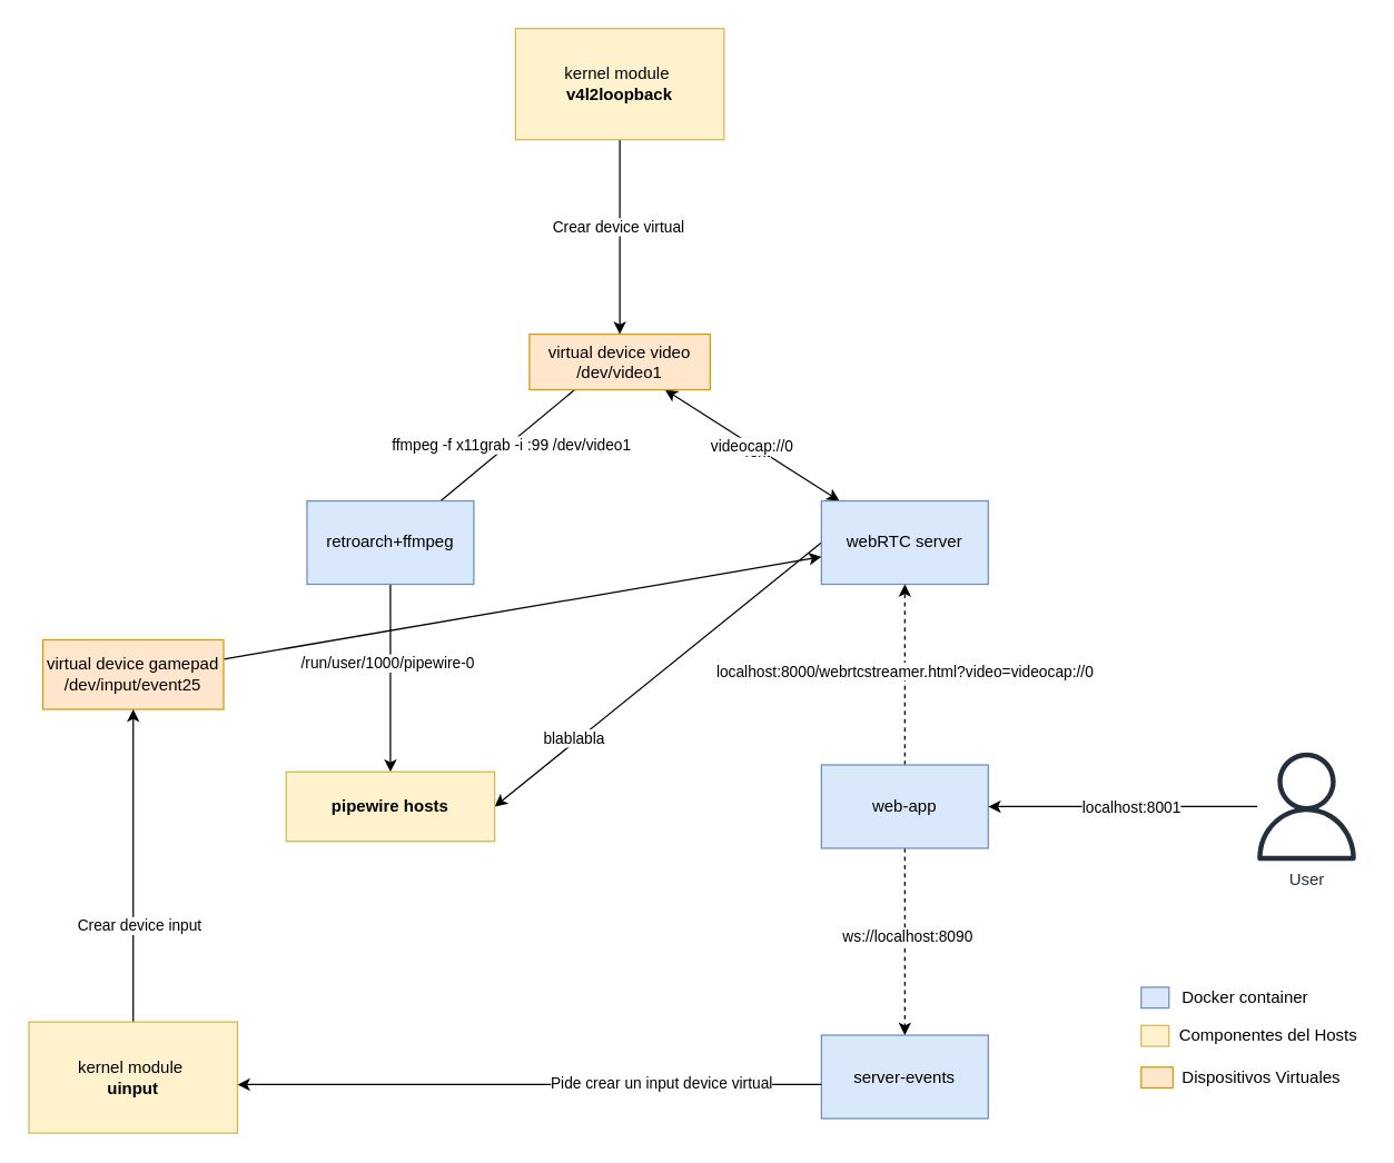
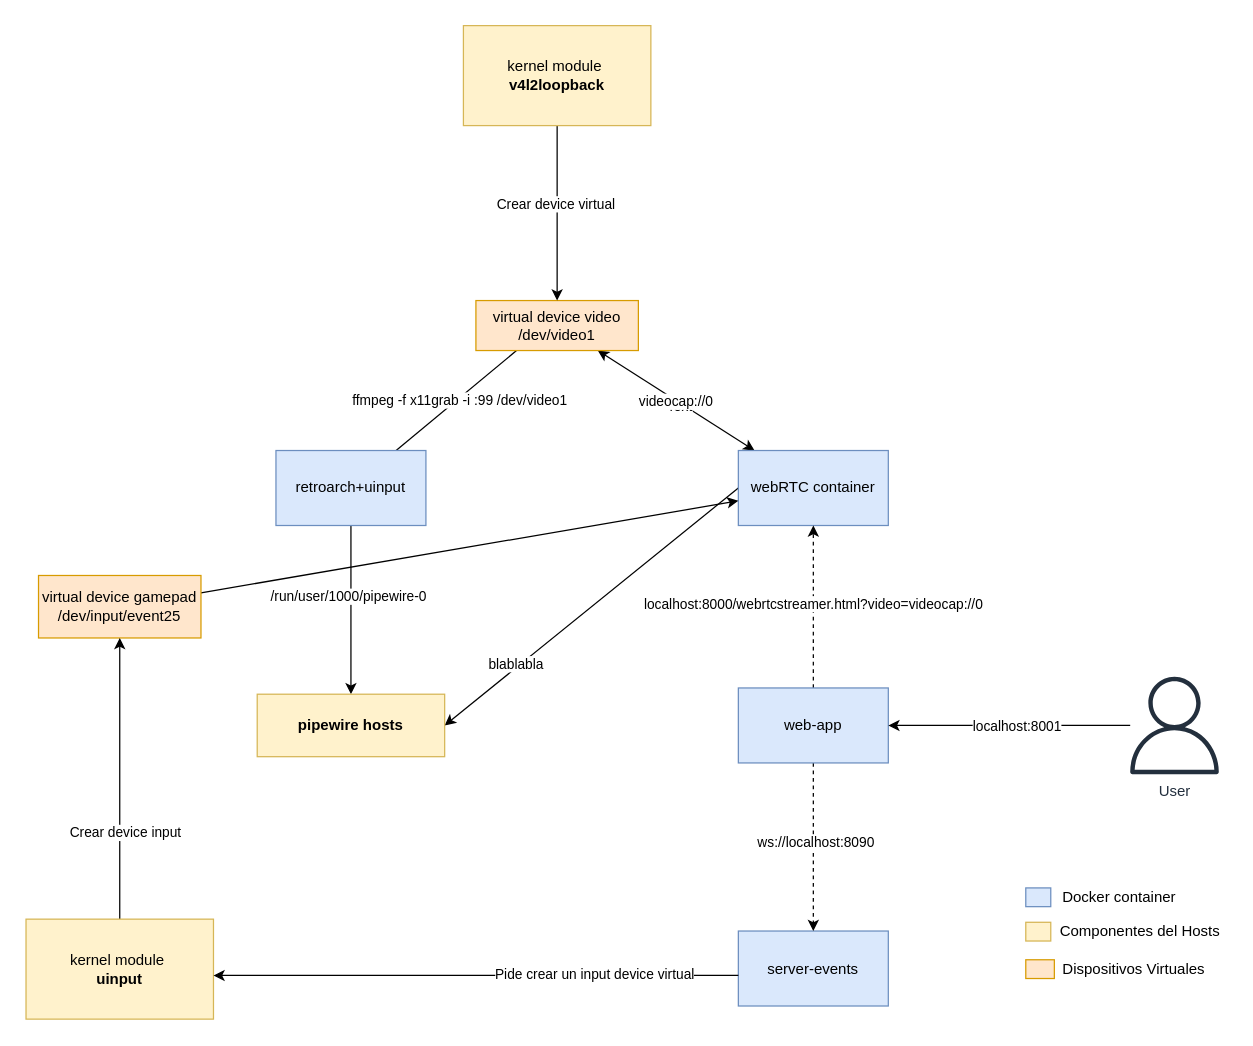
  <mxCell id="0" />
  <mxCell id="1" parent="0" />
  <mxCell id="2" style="rounded=0;orthogonalLoop=1;jettySize=auto;html=1;entryX=0.25;entryY=1;entryDx=0;entryDy=0;endArrow=none;" edge="1" parent="1" source="6" target="19"><mxGeometry relative="1" as="geometry" /></mxCell>
  <mxCell id="3" value="ffmpeg -f x11grab -i :99 /dev/video1" style="edgeLabel;html=1;align=center;verticalAlign=middle;resizable=0;points=[];" vertex="1" connectable="0" parent="2"><mxGeometry x="0.02" y="-1" relative="1" as="geometry"><mxPoint as="offset" /></mxGeometry></mxCell>
  <mxCell id="4" style="edgeStyle=orthogonalEdgeStyle;rounded=0;orthogonalLoop=1;jettySize=auto;html=1;entryX=0.5;entryY=0;entryDx=0;entryDy=0;" edge="1" parent="1" source="6" target="33"><mxGeometry relative="1" as="geometry" /></mxCell>
  <mxCell id="5" value="/run/user/1000/pipewire-0" style="edgeLabel;html=1;align=center;verticalAlign=middle;resizable=0;points=[];" vertex="1" connectable="0" parent="4"><mxGeometry x="-0.174" y="-3" relative="1" as="geometry"><mxPoint as="offset" /></mxGeometry></mxCell>
- <mxCell id="6" value="retroarch+ffmpeg" style="rounded=0;whiteSpace=wrap;html=1;fillColor=#dae8fc;strokeColor=#6c8ebf;" vertex="1" parent="1"><mxGeometry x="220" y="360" width="120" height="60" as="geometry" /></mxCell>
+ <mxCell id="6" value="retroarch+uinput" style="rounded=0;whiteSpace=wrap;html=1;fillColor=#dae8fc;strokeColor=#6c8ebf;" vertex="1" parent="1"><mxGeometry x="220" y="360" width="120" height="60" as="geometry" /></mxCell>
  <mxCell id="7" style="rounded=0;orthogonalLoop=1;jettySize=auto;html=1;entryX=0.75;entryY=1;entryDx=0;entryDy=0;startArrow=classic;startFill=1;" edge="1" parent="1" source="12" target="19"><mxGeometry relative="1" as="geometry" /></mxCell>
  <mxCell id="8" value="Text" style="edgeLabel;html=1;align=center;verticalAlign=middle;resizable=0;points=[];" vertex="1" connectable="0" parent="7"><mxGeometry x="-0.054" y="3" relative="1" as="geometry"><mxPoint as="offset" /></mxGeometry></mxCell>
  <mxCell id="9" value="videocap://0" style="edgeLabel;html=1;align=center;verticalAlign=middle;resizable=0;points=[];" vertex="1" connectable="0" parent="7"><mxGeometry x="0.005" y="1" relative="1" as="geometry"><mxPoint as="offset" /></mxGeometry></mxCell>
  <mxCell id="10" style="rounded=0;orthogonalLoop=1;jettySize=auto;html=1;exitX=0;exitY=0.5;exitDx=0;exitDy=0;entryX=1;entryY=0.5;entryDx=0;entryDy=0;" edge="1" parent="1" source="12" target="33"><mxGeometry relative="1" as="geometry" /></mxCell>
  <mxCell id="11" value="blablabla" style="edgeLabel;html=1;align=center;verticalAlign=middle;resizable=0;points=[];" vertex="1" connectable="0" parent="10"><mxGeometry x="0.506" y="-2" relative="1" as="geometry"><mxPoint y="-1" as="offset" /></mxGeometry></mxCell>
- <mxCell id="12" value="webRTC server" style="rounded=0;whiteSpace=wrap;html=1;fillColor=#dae8fc;strokeColor=#6c8ebf;" vertex="1" parent="1"><mxGeometry x="590" y="360" width="120" height="60" as="geometry" /></mxCell>
+ <mxCell id="12" value="webRTC container" style="rounded=0;whiteSpace=wrap;html=1;fillColor=#dae8fc;strokeColor=#6c8ebf;" vertex="1" parent="1"><mxGeometry x="590" y="360" width="120" height="60" as="geometry" /></mxCell>
  <mxCell id="13" value="server-events" style="rounded=0;whiteSpace=wrap;html=1;fillColor=#dae8fc;strokeColor=#6c8ebf;" vertex="1" parent="1"><mxGeometry x="590" y="744.5" width="120" height="60" as="geometry" /></mxCell>
  <mxCell id="14" style="rounded=0;orthogonalLoop=1;jettySize=auto;html=1;dashed=1;" edge="1" parent="1" source="18" target="13"><mxGeometry relative="1" as="geometry" /></mxCell>
  <mxCell id="15" value="ws://localhost:8090" style="edgeLabel;html=1;align=center;verticalAlign=middle;resizable=0;points=[];" vertex="1" connectable="0" parent="14"><mxGeometry x="-0.058" y="1" relative="1" as="geometry"><mxPoint as="offset" /></mxGeometry></mxCell>
  <mxCell id="16" style="edgeStyle=orthogonalEdgeStyle;rounded=0;orthogonalLoop=1;jettySize=auto;html=1;dashed=1;" edge="1" parent="1" source="18" target="12"><mxGeometry relative="1" as="geometry" /></mxCell>
  <mxCell id="17" value="localhost:8000/webrtcstreamer.html?video=videocap://0" style="edgeLabel;html=1;align=center;verticalAlign=middle;resizable=0;points=[];" vertex="1" connectable="0" parent="16"><mxGeometry x="0.048" y="1" relative="1" as="geometry"><mxPoint as="offset" /></mxGeometry></mxCell>
  <mxCell id="18" value="web-app" style="rounded=0;whiteSpace=wrap;html=1;fillColor=#dae8fc;strokeColor=#6c8ebf;" vertex="1" parent="1"><mxGeometry x="590" y="550" width="120" height="60" as="geometry" /></mxCell>
  <mxCell id="19" value="virtual device video&lt;div&gt;/dev/video1&lt;/div&gt;" style="rounded=0;whiteSpace=wrap;html=1;verticalAlign=top;fillColor=#ffe6cc;strokeColor=#d79b00;" vertex="1" parent="1"><mxGeometry x="380" y="240" width="130" height="40" as="geometry" /></mxCell>
  <mxCell id="20" style="rounded=0;orthogonalLoop=1;jettySize=auto;html=1;" edge="1" parent="1" source="21" target="12"><mxGeometry relative="1" as="geometry" /></mxCell>
  <mxCell id="21" value="virtual device gamepad&lt;div&gt;/dev/input/event25&lt;/div&gt;" style="rounded=0;whiteSpace=wrap;html=1;fillColor=#ffe6cc;strokeColor=#d79b00;" vertex="1" parent="1"><mxGeometry x="30" y="460" width="130" height="50" as="geometry" /></mxCell>
  <mxCell id="22" style="edgeStyle=orthogonalEdgeStyle;rounded=0;orthogonalLoop=1;jettySize=auto;html=1;" edge="1" parent="1" source="24" target="18"><mxGeometry relative="1" as="geometry" /></mxCell>
  <mxCell id="23" value="localhost:8001" style="edgeLabel;html=1;align=center;verticalAlign=middle;resizable=0;points=[];" vertex="1" connectable="0" parent="22"><mxGeometry x="0.207" y="-1" relative="1" as="geometry"><mxPoint x="26" y="1" as="offset" /></mxGeometry></mxCell>
  <mxCell id="24" value="User" style="sketch=0;outlineConnect=0;fontColor=#232F3E;gradientColor=none;fillColor=#232F3D;strokeColor=none;dashed=0;verticalLabelPosition=bottom;verticalAlign=top;align=center;html=1;fontSize=12;fontStyle=0;aspect=fixed;pointerEvents=1;shape=mxgraph.aws4.user;" vertex="1" parent="1"><mxGeometry x="900" y="541" width="78" height="78" as="geometry" /></mxCell>
  <mxCell id="25" style="edgeStyle=orthogonalEdgeStyle;rounded=0;orthogonalLoop=1;jettySize=auto;html=1;" edge="1" parent="1" source="27" target="19"><mxGeometry relative="1" as="geometry" /></mxCell>
  <mxCell id="26" value="Crear device virtual" style="edgeLabel;html=1;align=center;verticalAlign=middle;resizable=0;points=[];" vertex="1" connectable="0" parent="25"><mxGeometry x="-0.115" y="-2" relative="1" as="geometry"><mxPoint as="offset" /></mxGeometry></mxCell>
  <mxCell id="27" value="kernel module&amp;nbsp;&lt;div&gt;&lt;b&gt;v4l2loopback&lt;/b&gt;&lt;/div&gt;" style="rounded=0;whiteSpace=wrap;html=1;fillColor=#fff2cc;strokeColor=#d6b656;" vertex="1" parent="1"><mxGeometry x="370" y="20" width="150" height="80" as="geometry" /></mxCell>
  <mxCell id="28" style="edgeStyle=orthogonalEdgeStyle;rounded=0;orthogonalLoop=1;jettySize=auto;html=1;" edge="1" parent="1" source="30" target="21"><mxGeometry relative="1" as="geometry" /></mxCell>
  <mxCell id="29" value="&amp;nbsp;Crear device input" style="edgeLabel;html=1;align=center;verticalAlign=middle;resizable=0;points=[];" vertex="1" connectable="0" parent="28"><mxGeometry x="-0.375" y="-2" relative="1" as="geometry"><mxPoint as="offset" /></mxGeometry></mxCell>
  <mxCell id="30" value="kernel module&amp;nbsp;&lt;div&gt;&lt;b&gt;uinput&lt;/b&gt;&lt;/div&gt;" style="rounded=0;whiteSpace=wrap;html=1;fillColor=#fff2cc;strokeColor=#d6b656;" vertex="1" parent="1"><mxGeometry x="20" y="735" width="150" height="80" as="geometry" /></mxCell>
  <mxCell id="31" style="edgeStyle=orthogonalEdgeStyle;rounded=0;orthogonalLoop=1;jettySize=auto;html=1;entryX=1;entryY=0.563;entryDx=0;entryDy=0;entryPerimeter=0;" edge="1" parent="1" source="13" target="30"><mxGeometry relative="1" as="geometry"><Array as="points"><mxPoint x="280" y="780" /></Array></mxGeometry></mxCell>
  <mxCell id="32" value="Pide crear un input device virtual" style="edgeLabel;html=1;align=center;verticalAlign=middle;resizable=0;points=[];" vertex="1" connectable="0" parent="31"><mxGeometry x="-0.448" y="-2" relative="1" as="geometry"><mxPoint as="offset" /></mxGeometry></mxCell>
  <mxCell id="33" value="&lt;b&gt;pipewire hosts&lt;/b&gt;" style="rounded=0;whiteSpace=wrap;html=1;fillColor=#fff2cc;strokeColor=#d6b656;" vertex="1" parent="1"><mxGeometry x="205" y="555" width="150" height="50" as="geometry" /></mxCell>
  <mxCell id="34" value="" style="group" vertex="1" connectable="0" parent="1"><mxGeometry x="820" y="702.5" width="140" height="30" as="geometry" /></mxCell>
  <mxCell id="35" value="" style="rounded=0;whiteSpace=wrap;html=1;fillColor=#dae8fc;strokeColor=#6c8ebf;" vertex="1" parent="34"><mxGeometry y="7.5" width="20" height="15" as="geometry" /></mxCell>
  <mxCell id="36" value="Docker container" style="text;html=1;align=center;verticalAlign=middle;whiteSpace=wrap;rounded=0;" vertex="1" parent="34"><mxGeometry x="10" width="130" height="30" as="geometry" /></mxCell>
  <mxCell id="37" value="" style="group" vertex="1" connectable="0" parent="1"><mxGeometry x="820" y="730" width="160" height="30" as="geometry" /></mxCell>
  <mxCell id="38" value="" style="rounded=0;whiteSpace=wrap;html=1;fillColor=#fff2cc;strokeColor=#d6b656;" vertex="1" parent="37"><mxGeometry y="7.5" width="20" height="15" as="geometry" /></mxCell>
  <mxCell id="39" value="&amp;nbsp; &amp;nbsp; Componentes del Hosts" style="text;html=1;align=center;verticalAlign=middle;whiteSpace=wrap;rounded=0;" vertex="1" parent="37"><mxGeometry x="10" width="150" height="30" as="geometry" /></mxCell>
  <mxCell id="40" value="" style="group" vertex="1" connectable="0" parent="1"><mxGeometry x="820" y="760" width="160" height="30" as="geometry" /></mxCell>
  <mxCell id="41" value="&amp;nbsp; &amp;nbsp; Dispositivos Virtuales" style="text;html=1;align=center;verticalAlign=middle;whiteSpace=wrap;rounded=0;" vertex="1" parent="40"><mxGeometry width="160" height="30" as="geometry" /></mxCell>
  <mxCell id="42" value="" style="rounded=0;whiteSpace=wrap;html=1;fillColor=#ffe6cc;strokeColor=#d79b00;" vertex="1" parent="40"><mxGeometry y="7.5" width="22.857" height="15" as="geometry" /></mxCell>
